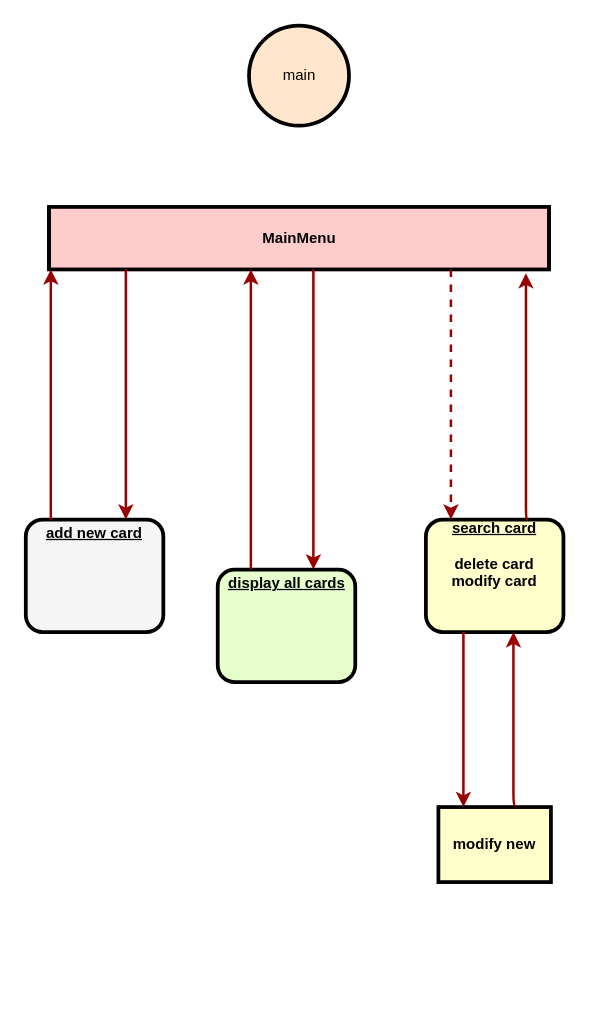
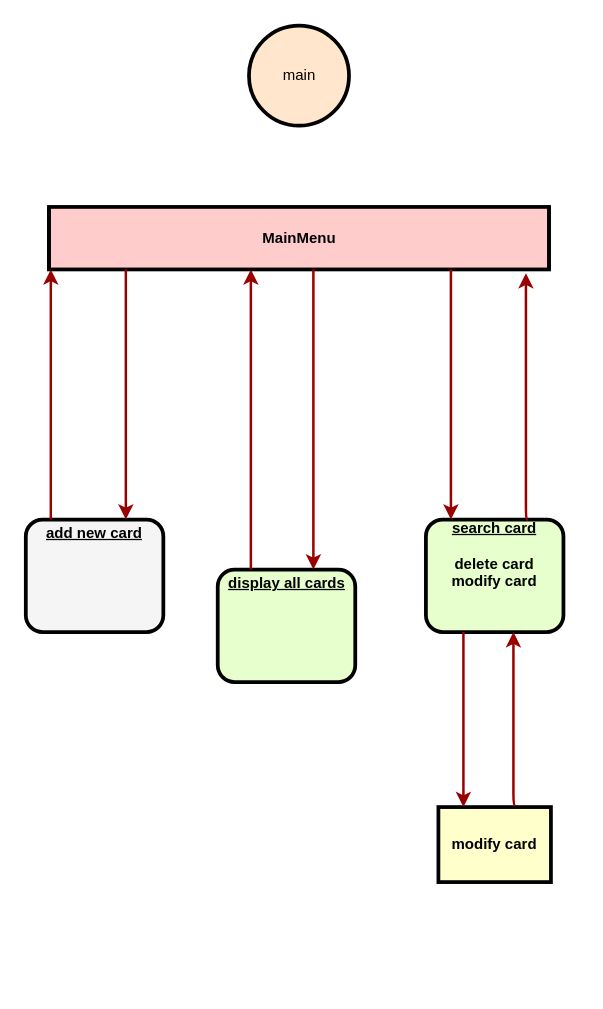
  <mxCell id="0" />
  <mxCell id="1" parent="0" />
  <mxCell id="2" value="MainMenu" style="shape=process;whiteSpace=wrap;align=center;verticalAlign=middle;size=0;fontStyle=1;strokeWidth=3;fillColor=#FFCCCC" parent="1" vertex="1"><mxGeometry x="38.5" y="165" width="400" height="50" as="geometry" /></mxCell>
- <mxCell id="3" value="&lt;u&gt;search card&lt;/u&gt;&lt;br&gt;&lt;br&gt;delete card&lt;br&gt;modify card" style="verticalAlign=middle;align=center;overflow=fill;fontSize=12;fontFamily=Helvetica;html=1;rounded=1;fontStyle=1;strokeWidth=3;fillColor=#ffffcc;" parent="1" vertex="1"><mxGeometry x="340" y="415" width="110" height="90" as="geometry" /></mxCell>
+ <mxCell id="3" value="&lt;u&gt;search card&lt;/u&gt;&lt;br&gt;&lt;br&gt;delete card&lt;br&gt;modify card" style="verticalAlign=middle;align=center;overflow=fill;fontSize=12;fontFamily=Helvetica;html=1;rounded=1;fontStyle=1;strokeWidth=3;fillColor=#E6FFCC" parent="1" vertex="1"><mxGeometry x="340" y="415" width="110" height="90" as="geometry" /></mxCell>
  <mxCell id="4" value="&lt;p style=&quot;margin: 0px ; margin-top: 4px ; text-align: center ; text-decoration: underline&quot;&gt;add new card&lt;/p&gt;" style="verticalAlign=middle;align=center;overflow=fill;fontSize=12;fontFamily=Helvetica;html=1;rounded=1;fontStyle=1;strokeWidth=3;fillColor=#f5f5f5;" parent="1" vertex="1"><mxGeometry x="20" y="415" width="110" height="90" as="geometry" /></mxCell>
- <mxCell id="5" value="modify new" style="whiteSpace=wrap;align=center;verticalAlign=middle;fontStyle=1;strokeWidth=3;fillColor=#FFFFCC" parent="1" vertex="1"><mxGeometry x="350" y="645" width="90" height="60" as="geometry" /></mxCell>
+ <mxCell id="5" value="modify card" style="whiteSpace=wrap;align=center;verticalAlign=middle;fontStyle=1;strokeWidth=3;fillColor=#FFFFCC" parent="1" vertex="1"><mxGeometry x="350" y="645" width="90" height="60" as="geometry" /></mxCell>
  <mxCell id="6" value="&lt;p style=&quot;margin: 0px ; margin-top: 4px ; text-align: center ; text-decoration: underline&quot;&gt;display all cards&lt;/p&gt;" style="verticalAlign=middle;align=center;overflow=fill;fontSize=12;fontFamily=Helvetica;html=1;rounded=1;fontStyle=1;strokeWidth=3;fillColor=#E6FFCC" parent="1" vertex="1"><mxGeometry x="173.5" y="455" width="110" height="90" as="geometry" /></mxCell>
- <mxCell id="7" value="" style="edgeStyle=elbowEdgeStyle;elbow=horizontal;strokeColor=#990000;strokeWidth=2;dashed=1;" parent="1" source="2" target="3" edge="1"><mxGeometry width="100" height="100" relative="1" as="geometry"><mxPoint x="240" y="665" as="sourcePoint" /><mxPoint x="340" y="565" as="targetPoint" /><Array as="points"><mxPoint x="360" y="295" /><mxPoint x="360" y="305" /><mxPoint x="400" y="555" /></Array></mxGeometry></mxCell>
+ <mxCell id="7" value="" style="edgeStyle=elbowEdgeStyle;elbow=horizontal;strokeColor=#990000;strokeWidth=2" parent="1" source="2" target="3" edge="1"><mxGeometry width="100" height="100" relative="1" as="geometry"><mxPoint x="240" y="665" as="sourcePoint" /><mxPoint x="340" y="565" as="targetPoint" /><Array as="points"><mxPoint x="360" y="295" /><mxPoint x="360" y="305" /><mxPoint x="400" y="555" /></Array></mxGeometry></mxCell>
  <mxCell id="8" value="" style="edgeStyle=elbowEdgeStyle;elbow=horizontal;strokeColor=#990000;strokeWidth=2" parent="1" source="2" target="6" edge="1"><mxGeometry width="100" height="100" relative="1" as="geometry"><mxPoint x="-110" y="575" as="sourcePoint" /><mxPoint x="-10" y="475" as="targetPoint" /><Array as="points"><mxPoint x="250" y="310" /></Array></mxGeometry></mxCell>
  <mxCell id="9" value="" style="edgeStyle=elbowEdgeStyle;elbow=horizontal;strokeColor=#990000;strokeWidth=2" parent="1" source="6" target="2" edge="1"><mxGeometry width="100" height="100" relative="1" as="geometry"><mxPoint x="-100" y="585" as="sourcePoint" /><mxPoint x="0" y="485" as="targetPoint" /><Array as="points"><mxPoint x="200" y="310" /></Array></mxGeometry></mxCell>
  <mxCell id="10" value="" style="edgeStyle=elbowEdgeStyle;elbow=horizontal;strokeColor=#990000;strokeWidth=2" parent="1" source="2" target="4" edge="1"><mxGeometry width="100" height="100" relative="1" as="geometry"><mxPoint x="-130" y="575" as="sourcePoint" /><mxPoint x="-30" y="475" as="targetPoint" /><Array as="points"><mxPoint x="100" y="325" /><mxPoint x="90" y="545" /></Array></mxGeometry></mxCell>
  <mxCell id="11" value="" style="edgeStyle=elbowEdgeStyle;elbow=horizontal;strokeColor=#990000;strokeWidth=2" parent="1" source="4" target="2" edge="1"><mxGeometry width="100" height="100" relative="1" as="geometry"><mxPoint x="-120" y="585" as="sourcePoint" /><mxPoint x="-20" y="485" as="targetPoint" /><Array as="points"><mxPoint x="40" y="355" /><mxPoint x="70" y="545" /></Array></mxGeometry></mxCell>
  <mxCell id="12" value="" style="edgeStyle=elbowEdgeStyle;elbow=horizontal;strokeColor=#990000;strokeWidth=2;exitX=0.683;exitY=-0.025;exitDx=0;exitDy=0;exitPerimeter=0;" edge="1" parent="1" source="5"><mxGeometry width="100" height="100" relative="1" as="geometry"><mxPoint x="410" y="655" as="sourcePoint" /><mxPoint x="410" y="505" as="targetPoint" /><Array as="points"><mxPoint x="410" y="565" /><mxPoint x="410" y="725" /><mxPoint x="400" y="495" /><mxPoint x="430" y="535" /><mxPoint x="450" y="525" /><mxPoint x="430" y="775" /></Array></mxGeometry></mxCell>
  <mxCell id="13" value="" style="edgeStyle=elbowEdgeStyle;elbow=horizontal;strokeColor=#990000;strokeWidth=2" edge="1" parent="1"><mxGeometry width="100" height="100" relative="1" as="geometry"><mxPoint x="370" y="505" as="sourcePoint" /><mxPoint x="370" y="645" as="targetPoint" /><Array as="points"><mxPoint x="370" y="525" /><mxPoint x="370" y="535" /><mxPoint x="410" y="785" /></Array></mxGeometry></mxCell>
  <mxCell id="14" value="" style="edgeStyle=elbowEdgeStyle;elbow=horizontal;strokeColor=#990000;strokeWidth=2;exitX=0.683;exitY=-0.025;exitDx=0;exitDy=0;exitPerimeter=0;entryX=0.953;entryY=1.06;entryDx=0;entryDy=0;entryPerimeter=0;" edge="1" parent="1" target="2"><mxGeometry width="100" height="100" relative="1" as="geometry"><mxPoint x="421.47" y="415" as="sourcePoint" /><mxPoint x="420" y="276.5" as="targetPoint" /><Array as="points"><mxPoint x="420" y="336.5" /><mxPoint x="420" y="496.5" /><mxPoint x="410" y="266.5" /><mxPoint x="440" y="306.5" /><mxPoint x="460" y="296.5" /><mxPoint x="440" y="546.5" /></Array></mxGeometry></mxCell>
  <mxCell id="15" value="main" style="ellipse;whiteSpace=wrap;html=1;aspect=fixed;fillColor=#ffe6cc;strokeColor=default;strokeWidth=3;" vertex="1" parent="1"><mxGeometry x="198.5" y="20" width="80" height="80" as="geometry" /></mxCell>
